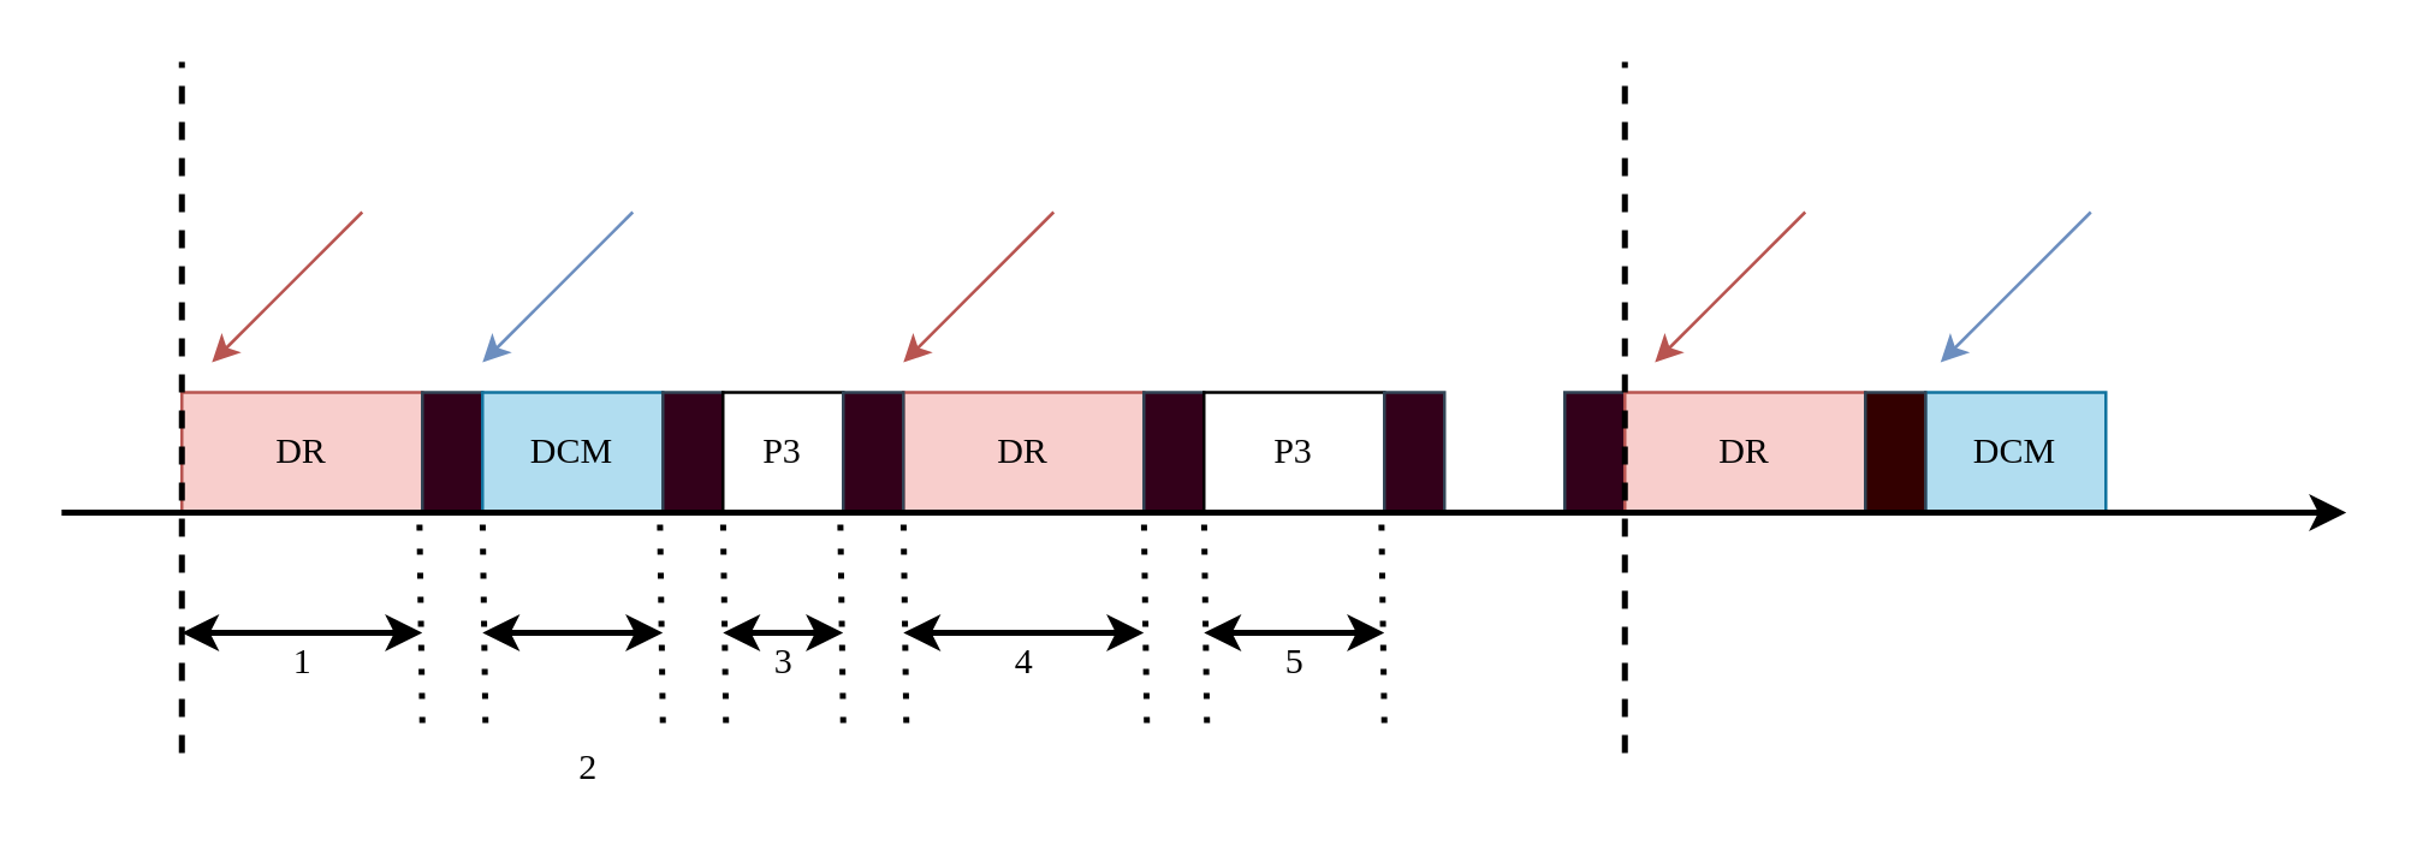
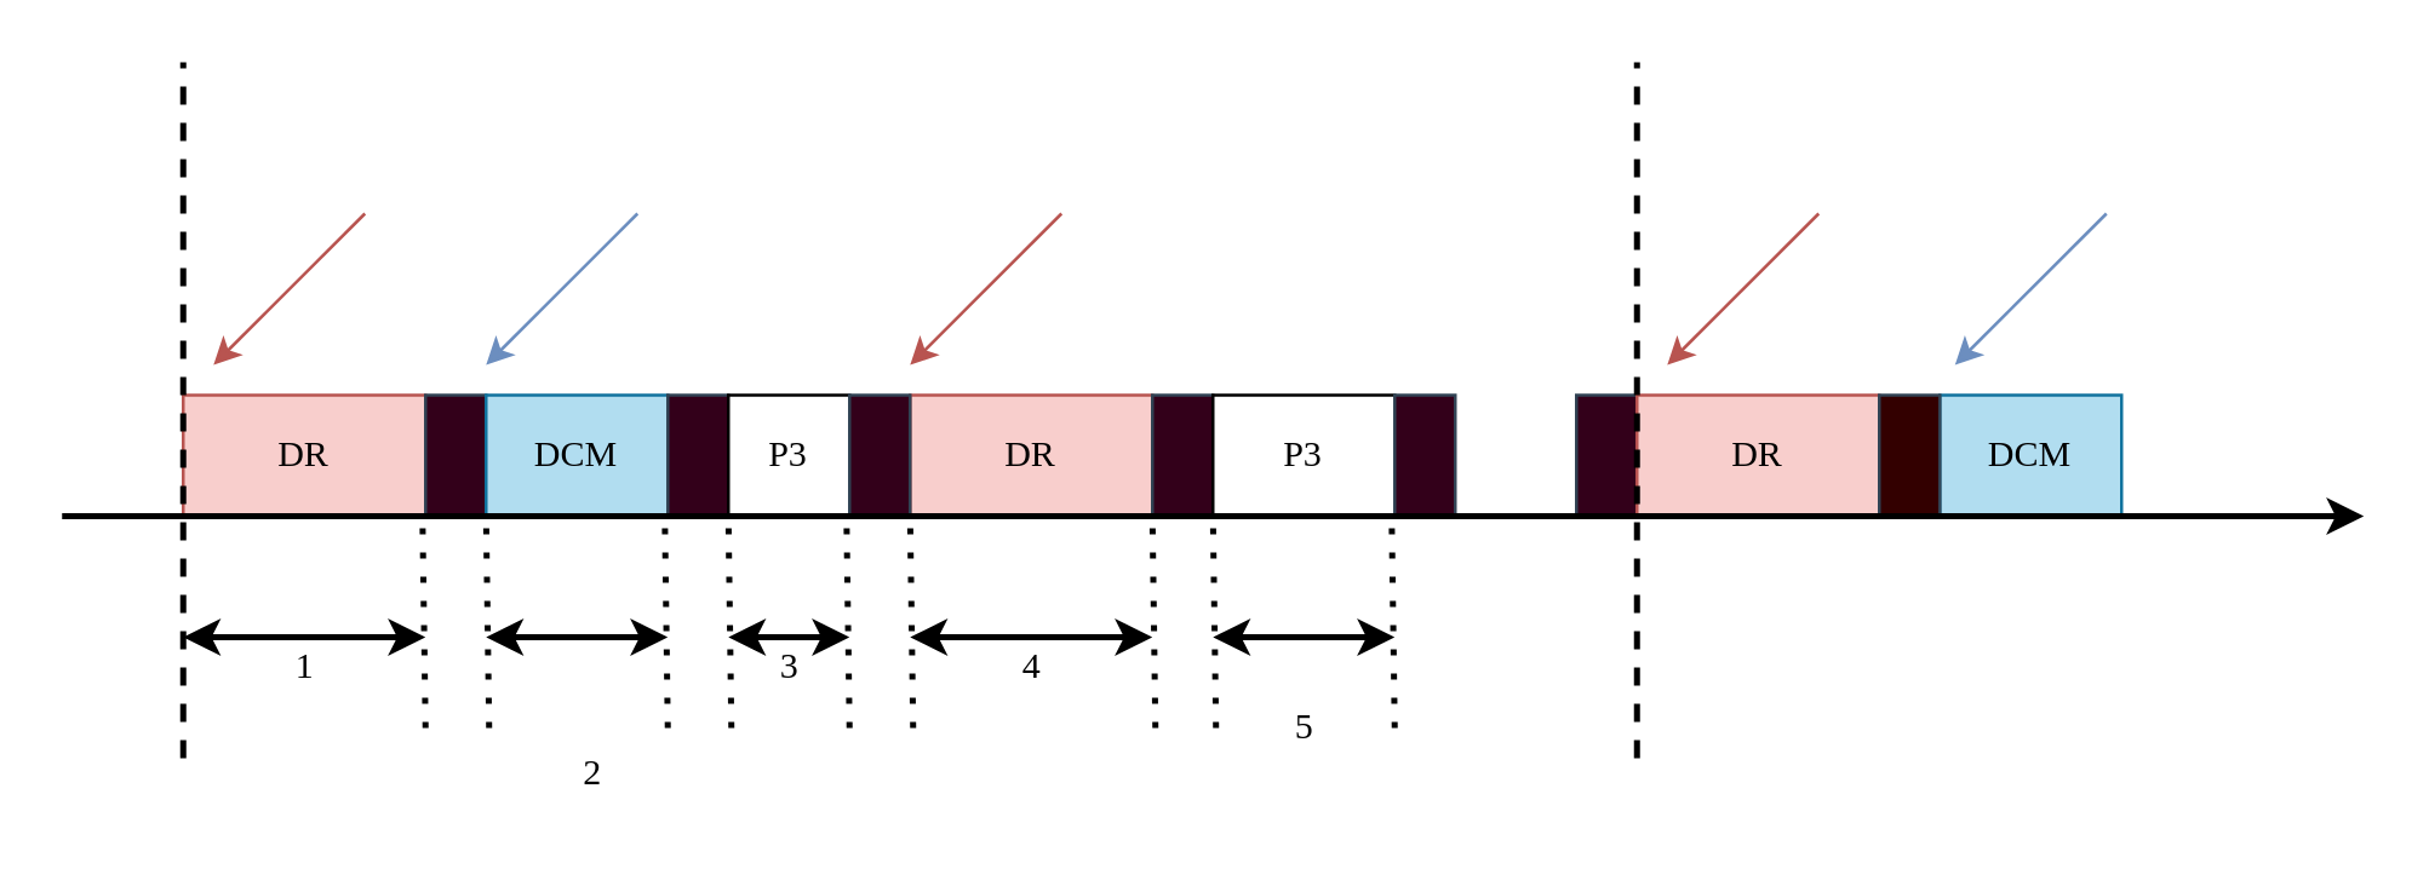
  <mxCell id="0" />
  <mxCell id="1" parent="0" />
  <mxCell id="2" value="&lt;font face=&quot;Georgia&quot;&gt;DR&lt;/font&gt;" style="rounded=0;whiteSpace=wrap;html=1;fillColor=#f8cecc;strokeColor=#b85450;" vertex="1" parent="1"><mxGeometry x="60" y="130" width="80" height="40" as="geometry" /></mxCell>
  <mxCell id="3" value="" style="rounded=0;whiteSpace=wrap;html=1;fontFamily=Georgia;fillColor=#33001A;strokeColor=#314354;fontColor=#ffffff;" vertex="1" parent="1"><mxGeometry x="140" y="130" width="20" height="40" as="geometry" /></mxCell>
  <mxCell id="4" value="&lt;font face=&quot;Georgia&quot;&gt;DCM&lt;/font&gt;" style="rounded=0;whiteSpace=wrap;html=1;fillColor=#b1ddf0;strokeColor=#10739e;" vertex="1" parent="1"><mxGeometry x="160" y="130" width="60" height="40" as="geometry" /></mxCell>
  <mxCell id="5" value="&lt;font face=&quot;Georgia&quot;&gt;DR&lt;/font&gt;" style="rounded=0;whiteSpace=wrap;html=1;fillColor=#f8cecc;strokeColor=#b85450;" vertex="1" parent="1"><mxGeometry x="300" y="130" width="80" height="40" as="geometry" /></mxCell>
  <mxCell id="6" value="" style="rounded=0;whiteSpace=wrap;html=1;fontFamily=Georgia;fillColor=#33001A;strokeColor=#314354;fontColor=#ffffff;" vertex="1" parent="1"><mxGeometry x="220" y="130" width="20" height="40" as="geometry" /></mxCell>
  <mxCell id="7" value="&lt;font face=&quot;Georgia&quot;&gt;P3&lt;/font&gt;" style="rounded=0;whiteSpace=wrap;html=1;" vertex="1" parent="1"><mxGeometry x="240" y="130" width="40" height="40" as="geometry" /></mxCell>
  <mxCell id="8" value="" style="rounded=0;whiteSpace=wrap;html=1;fontFamily=Georgia;fillColor=#33001A;strokeColor=#314354;fontColor=#ffffff;" vertex="1" parent="1"><mxGeometry x="280" y="130" width="20" height="40" as="geometry" /></mxCell>
  <mxCell id="9" value="" style="rounded=0;whiteSpace=wrap;html=1;fontFamily=Georgia;fillColor=#33001A;strokeColor=#314354;fontColor=#ffffff;" vertex="1" parent="1"><mxGeometry x="380" y="130" width="20" height="40" as="geometry" /></mxCell>
  <mxCell id="10" value="&lt;font face=&quot;Georgia&quot;&gt;P3&lt;/font&gt;" style="rounded=0;whiteSpace=wrap;html=1;" vertex="1" parent="1"><mxGeometry x="400" y="130" width="60" height="40" as="geometry" /></mxCell>
  <mxCell id="11" value="" style="rounded=0;whiteSpace=wrap;html=1;fontFamily=Georgia;fillColor=#33001A;strokeColor=#314354;fontColor=#ffffff;" vertex="1" parent="1"><mxGeometry x="460" y="130" width="20" height="40" as="geometry" /></mxCell>
  <mxCell id="12" value="" style="rounded=0;whiteSpace=wrap;html=1;fontFamily=Georgia;fillColor=#33001A;strokeColor=#314354;fontColor=#ffffff;" vertex="1" parent="1"><mxGeometry x="520" y="130" width="20" height="40" as="geometry" /></mxCell>
  <mxCell id="13" value="&lt;font face=&quot;Georgia&quot;&gt;DR&lt;/font&gt;" style="rounded=0;whiteSpace=wrap;html=1;fillColor=#f8cecc;strokeColor=#b85450;" vertex="1" parent="1"><mxGeometry x="540" y="130" width="80" height="40" as="geometry" /></mxCell>
  <mxCell id="14" value="" style="endArrow=none;html=1;rounded=0;fontFamily=Georgia;strokeWidth=2;dashed=1;" edge="1" parent="1"><mxGeometry width="50" height="50" relative="1" as="geometry"><mxPoint x="60" y="250" as="sourcePoint" /><mxPoint x="60" y="20" as="targetPoint" /></mxGeometry></mxCell>
  <mxCell id="15" value="" style="endArrow=none;html=1;rounded=0;fontFamily=Georgia;strokeWidth=2;dashed=1;" edge="1" parent="1"><mxGeometry width="50" height="50" relative="1" as="geometry"><mxPoint x="540" y="250" as="sourcePoint" /><mxPoint x="540" y="20" as="targetPoint" /></mxGeometry></mxCell>
  <mxCell id="16" value="&lt;font face=&quot;Georgia&quot;&gt;DCM&lt;/font&gt;" style="rounded=0;whiteSpace=wrap;html=1;fillColor=#b1ddf0;strokeColor=#10739e;" vertex="1" parent="1"><mxGeometry x="640" y="130" width="60" height="40" as="geometry" /></mxCell>
  <mxCell id="17" value="" style="rounded=0;whiteSpace=wrap;html=1;fontFamily=Georgia;fillColor=#330000;strokeColor=#314354;fontColor=#ffffff;" vertex="1" parent="1"><mxGeometry x="620" y="130" width="20" height="40" as="geometry" /></mxCell>
  <mxCell id="18" value="" style="endArrow=none;html=1;rounded=0;fontFamily=Georgia;startArrow=classic;startFill=1;endFill=0;fillColor=#f8cecc;strokeColor=#b85450;" edge="1" parent="1"><mxGeometry width="50" height="50" relative="1" as="geometry"><mxPoint x="70" y="120" as="sourcePoint" /><mxPoint x="120" y="70" as="targetPoint" /></mxGeometry></mxCell>
  <mxCell id="19" value="" style="endArrow=none;html=1;rounded=0;fontFamily=Georgia;startArrow=classic;startFill=1;endFill=0;fillColor=#f8cecc;strokeColor=#b85450;" edge="1" parent="1"><mxGeometry width="50" height="50" relative="1" as="geometry"><mxPoint x="300" y="120" as="sourcePoint" /><mxPoint x="350" y="70" as="targetPoint" /></mxGeometry></mxCell>
  <mxCell id="20" value="" style="endArrow=none;html=1;rounded=0;fontFamily=Georgia;startArrow=classic;startFill=1;endFill=0;fillColor=#f8cecc;strokeColor=#b85450;" edge="1" parent="1"><mxGeometry width="50" height="50" relative="1" as="geometry"><mxPoint x="550" y="120" as="sourcePoint" /><mxPoint x="600" y="70" as="targetPoint" /></mxGeometry></mxCell>
  <mxCell id="21" value="" style="endArrow=none;html=1;rounded=0;fontFamily=Georgia;startArrow=classic;startFill=1;endFill=0;fillColor=#dae8fc;strokeColor=#6c8ebf;" edge="1" parent="1"><mxGeometry width="50" height="50" relative="1" as="geometry"><mxPoint x="160" y="120" as="sourcePoint" /><mxPoint x="210" y="70" as="targetPoint" /></mxGeometry></mxCell>
  <mxCell id="22" value="" style="endArrow=none;html=1;rounded=0;fontFamily=Georgia;startArrow=classic;startFill=1;endFill=0;fillColor=#dae8fc;strokeColor=#6c8ebf;" edge="1" parent="1"><mxGeometry width="50" height="50" relative="1" as="geometry"><mxPoint x="645" y="120" as="sourcePoint" /><mxPoint x="695" y="70" as="targetPoint" /></mxGeometry></mxCell>
  <mxCell id="23" value="" style="endArrow=classic;html=1;rounded=0;strokeWidth=2;" edge="1" parent="1"><mxGeometry width="50" height="50" relative="1" as="geometry"><mxPoint x="20" y="170" as="sourcePoint" /><mxPoint x="780" y="170" as="targetPoint" /></mxGeometry></mxCell>
  <mxCell id="24" value="" style="endArrow=classic;startArrow=classic;html=1;rounded=0;fontFamily=Georgia;strokeWidth=2;" edge="1" parent="1"><mxGeometry width="50" height="50" relative="1" as="geometry"><mxPoint x="60" y="210" as="sourcePoint" /><mxPoint x="140" y="210" as="targetPoint" /></mxGeometry></mxCell>
  <mxCell id="25" value="" style="endArrow=classic;startArrow=classic;html=1;rounded=0;fontFamily=Georgia;strokeWidth=2;" edge="1" parent="1"><mxGeometry width="50" height="50" relative="1" as="geometry"><mxPoint x="160" y="210" as="sourcePoint" /><mxPoint x="220" y="210" as="targetPoint" /></mxGeometry></mxCell>
  <mxCell id="26" value="" style="endArrow=classic;startArrow=classic;html=1;rounded=0;fontFamily=Georgia;strokeWidth=2;" edge="1" parent="1"><mxGeometry width="50" height="50" relative="1" as="geometry"><mxPoint x="240" y="210" as="sourcePoint" /><mxPoint x="280" y="210" as="targetPoint" /></mxGeometry></mxCell>
  <mxCell id="27" value="" style="endArrow=none;dashed=1;html=1;dashPattern=1 3;strokeWidth=2;rounded=0;fontFamily=Georgia;" edge="1" parent="1"><mxGeometry width="50" height="50" relative="1" as="geometry"><mxPoint x="140" y="240" as="sourcePoint" /><mxPoint x="139" y="170" as="targetPoint" /></mxGeometry></mxCell>
  <mxCell id="28" value="" style="endArrow=none;dashed=1;html=1;dashPattern=1 3;strokeWidth=2;rounded=0;fontFamily=Georgia;" edge="1" parent="1"><mxGeometry width="50" height="50" relative="1" as="geometry"><mxPoint x="161" y="240" as="sourcePoint" /><mxPoint x="160" y="170" as="targetPoint" /></mxGeometry></mxCell>
  <mxCell id="29" value="" style="endArrow=none;dashed=1;html=1;dashPattern=1 3;strokeWidth=2;rounded=0;fontFamily=Georgia;" edge="1" parent="1"><mxGeometry width="50" height="50" relative="1" as="geometry"><mxPoint x="220" y="240" as="sourcePoint" /><mxPoint x="219" y="170" as="targetPoint" /></mxGeometry></mxCell>
  <mxCell id="30" value="" style="endArrow=none;dashed=1;html=1;dashPattern=1 3;strokeWidth=2;rounded=0;fontFamily=Georgia;" edge="1" parent="1"><mxGeometry width="50" height="50" relative="1" as="geometry"><mxPoint x="241" y="240" as="sourcePoint" /><mxPoint x="240" y="170" as="targetPoint" /></mxGeometry></mxCell>
  <mxCell id="31" value="" style="endArrow=none;dashed=1;html=1;dashPattern=1 3;strokeWidth=2;rounded=0;fontFamily=Georgia;" edge="1" parent="1"><mxGeometry width="50" height="50" relative="1" as="geometry"><mxPoint x="280" y="240" as="sourcePoint" /><mxPoint x="279" y="170" as="targetPoint" /></mxGeometry></mxCell>
  <mxCell id="32" value="" style="endArrow=none;dashed=1;html=1;dashPattern=1 3;strokeWidth=2;rounded=0;fontFamily=Georgia;" edge="1" parent="1"><mxGeometry width="50" height="50" relative="1" as="geometry"><mxPoint x="301" y="240" as="sourcePoint" /><mxPoint x="300" y="170" as="targetPoint" /></mxGeometry></mxCell>
  <mxCell id="33" value="" style="endArrow=none;dashed=1;html=1;dashPattern=1 3;strokeWidth=2;rounded=0;fontFamily=Georgia;" edge="1" parent="1"><mxGeometry width="50" height="50" relative="1" as="geometry"><mxPoint x="381" y="240" as="sourcePoint" /><mxPoint x="380" y="170" as="targetPoint" /></mxGeometry></mxCell>
  <mxCell id="34" value="" style="endArrow=none;dashed=1;html=1;dashPattern=1 3;strokeWidth=2;rounded=0;fontFamily=Georgia;" edge="1" parent="1"><mxGeometry width="50" height="50" relative="1" as="geometry"><mxPoint x="401" y="240" as="sourcePoint" /><mxPoint x="400" y="170" as="targetPoint" /></mxGeometry></mxCell>
  <mxCell id="35" value="" style="endArrow=none;dashed=1;html=1;dashPattern=1 3;strokeWidth=2;rounded=0;fontFamily=Georgia;" edge="1" parent="1"><mxGeometry width="50" height="50" relative="1" as="geometry"><mxPoint x="460" y="240" as="sourcePoint" /><mxPoint x="459" y="170" as="targetPoint" /></mxGeometry></mxCell>
  <mxCell id="36" value="" style="endArrow=classic;startArrow=classic;html=1;rounded=0;fontFamily=Georgia;strokeWidth=2;" edge="1" parent="1"><mxGeometry width="50" height="50" relative="1" as="geometry"><mxPoint x="300" y="210" as="sourcePoint" /><mxPoint x="380" y="210" as="targetPoint" /></mxGeometry></mxCell>
  <mxCell id="37" value="" style="endArrow=classic;startArrow=classic;html=1;rounded=0;fontFamily=Georgia;strokeWidth=2;" edge="1" parent="1"><mxGeometry width="50" height="50" relative="1" as="geometry"><mxPoint x="400" y="210" as="sourcePoint" /><mxPoint x="460" y="210" as="targetPoint" /></mxGeometry></mxCell>
  <mxCell id="38" value="1" style="text;html=1;align=center;verticalAlign=middle;resizable=0;points=[];autosize=1;strokeColor=none;fillColor=none;fontFamily=Georgia;" vertex="1" parent="1"><mxGeometry x="90" y="210" width="20" height="20" as="geometry" /></mxCell>
  <mxCell id="39" value="2" style="text;html=1;align=center;verticalAlign=middle;resizable=0;points=[];autosize=1;strokeColor=none;fillColor=none;fontFamily=Georgia;" vertex="1" parent="1"><mxGeometry x="185" y="245" width="20" height="20" as="geometry" /></mxCell>
  <mxCell id="40" value="3" style="text;html=1;align=center;verticalAlign=middle;resizable=0;points=[];autosize=1;strokeColor=none;fillColor=none;fontFamily=Georgia;" vertex="1" parent="1"><mxGeometry x="250" y="210" width="20" height="20" as="geometry" /></mxCell>
  <mxCell id="41" value="4" style="text;html=1;align=center;verticalAlign=middle;resizable=0;points=[];autosize=1;strokeColor=none;fillColor=none;fontFamily=Georgia;" vertex="1" parent="1"><mxGeometry x="330" y="210" width="20" height="20" as="geometry" /></mxCell>
- <mxCell id="42" value="5" style="text;html=1;align=center;verticalAlign=middle;resizable=0;points=[];autosize=1;strokeColor=none;fillColor=none;fontFamily=Georgia;" vertex="1" parent="1"><mxGeometry x="420" y="210" width="20" height="20" as="geometry" /></mxCell>
+ <mxCell id="42" value="5" style="text;html=1;align=center;verticalAlign=middle;resizable=0;points=[];autosize=1;strokeColor=none;fillColor=none;fontFamily=Georgia;" vertex="1" parent="1"><mxGeometry x="420" y="230" width="20" height="20" as="geometry" /></mxCell>
